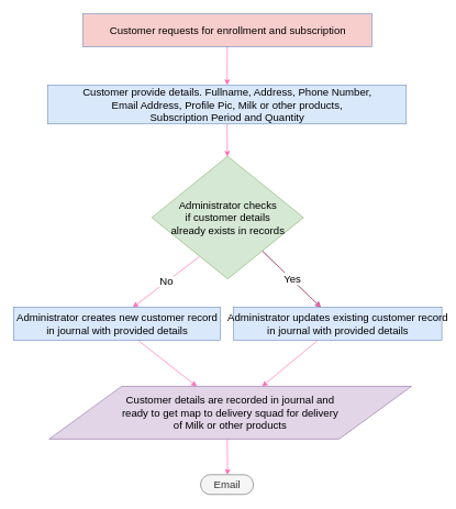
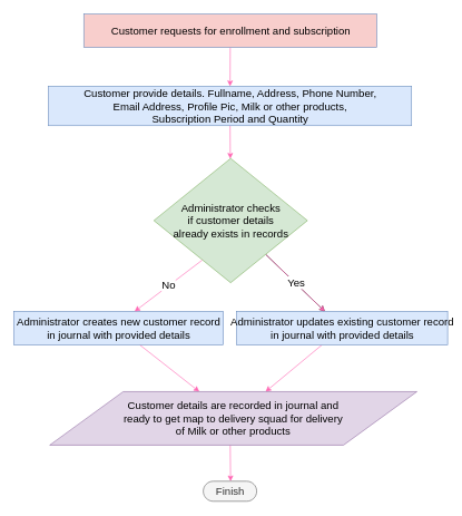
  <mxCell id="0" />
  <mxCell id="1" parent="0" />
  <mxCell id="2" value="" style="edgeStyle=none;html=1;fontSize=16;strokeColor=#FF66B3;" parent="1" source="3" target="7" edge="1"><mxGeometry relative="1" as="geometry" /></mxCell>
  <mxCell id="3" value="&lt;span class=&quot;nodeLabel&quot; style=&quot;font-size: 16px;&quot;&gt;Customer provide details. Fullname, Address, Phone Number, &lt;br style=&quot;font-size: 16px;&quot;&gt; Email Address, Profile Pic, Milk or other products, &lt;br style=&quot;font-size: 16px;&quot;&gt; Subscription Period and Quantity&lt;/span&gt;" style="html=1;dashed=0;whitespace=wrap;fillColor=#dae8fc;strokeColor=#6c8ebf;fontSize=16;" parent="1" vertex="1"><mxGeometry x="72" y="128" width="544" height="59" as="geometry" /></mxCell>
  <mxCell id="4" value="" style="edgeStyle=none;html=1;fontSize=16;" parent="1" source="7" target="11" edge="1"><mxGeometry relative="1" as="geometry" /></mxCell>
  <mxCell id="5" value="" style="edgeStyle=none;html=1;fontSize=16;strokeColor=#FF66B3;" parent="1" source="7" target="11" edge="1"><mxGeometry relative="1" as="geometry" /></mxCell>
  <mxCell id="6" value="Yes" style="edgeLabel;html=1;align=center;verticalAlign=middle;resizable=0;points=[];fontSize=16;" parent="5" vertex="1" connectable="0"><mxGeometry x="-0.002" y="1" relative="1" as="geometry"><mxPoint as="offset" /></mxGeometry></mxCell>
  <mxCell id="7" value="&lt;span class=&quot;nodeLabel&quot; style=&quot;font-size: 16px;&quot;&gt;Administrator checks &lt;br style=&quot;font-size: 16px;&quot;&gt; if customer details &lt;br style=&quot;font-size: 16px;&quot;&gt; already exists in records&lt;/span&gt;" style="shape=rhombus;html=1;dashed=0;whitespace=wrap;perimeter=rhombusPerimeter;fillColor=#d5e8d4;strokeColor=#82b366;fontSize=16;" parent="1" vertex="1"><mxGeometry x="230" y="236" width="230" height="186" as="geometry" /></mxCell>
  <mxCell id="8" value="" style="edgeStyle=none;html=1;fontSize=16;strokeColor=#FF66B3;" parent="1" source="9" target="13" edge="1"><mxGeometry relative="1" as="geometry" /></mxCell>
  <mxCell id="9" value="&lt;span class=&quot;nodeLabel&quot; style=&quot;font-size: 16px;&quot;&gt;Administrator creates new customer record &lt;br style=&quot;font-size: 16px;&quot;&gt; in journal with provided details&lt;/span&gt;" style="html=1;dashed=0;whitespace=wrap;fillColor=#dae8fc;strokeColor=#6c8ebf;fontSize=16;" parent="1" vertex="1"><mxGeometry x="20" y="465" width="314" height="50" as="geometry" /></mxCell>
  <mxCell id="10" value="" style="edgeStyle=none;html=1;fontSize=16;strokeColor=#FF66B3;" parent="1" source="11" target="13" edge="1"><mxGeometry relative="1" as="geometry" /></mxCell>
  <mxCell id="11" value="&lt;span class=&quot;nodeLabel&quot; style=&quot;font-size: 16px;&quot;&gt;Administrator updates existing customer record &lt;br style=&quot;font-size: 16px;&quot;&gt; in journal with provided details&lt;/span&gt;" style="html=1;dashed=0;whitespace=wrap;fillColor=#dae8fc;strokeColor=#6c8ebf;fontSize=16;" parent="1" vertex="1"><mxGeometry x="354" y="465" width="316" height="50" as="geometry" /></mxCell>
  <mxCell id="12" value="" style="edgeStyle=none;html=1;fontSize=16;strokeColor=#FF66B3;" parent="1" edge="1"><mxGeometry relative="1" as="geometry"><mxPoint x="344.367" y="665" as="sourcePoint" /><mxPoint x="344.862" y="719" as="targetPoint" /></mxGeometry></mxCell>
  <mxCell id="13" value="&lt;span class=&quot;nodeLabel&quot; style=&quot;font-size: 16px&quot;&gt;Customer details are recorded in journal and &lt;br&gt;ready to get map to delivery squad for delivery &lt;br&gt;of Milk or other products&lt;/span&gt;" style="shape=parallelogram;perimeter=parallelogramPerimeter;whiteSpace=wrap;html=1;dashed=0;fillColor=#e1d5e7;strokeColor=#9673a6;fontSize=16;" parent="1" vertex="1"><mxGeometry x="74" y="585" width="550" height="80" as="geometry" /></mxCell>
- <mxCell id="14" value="Email" style="html=1;dashed=0;whitespace=wrap;shape=mxgraph.dfd.start;fillColor=#f5f5f5;fontColor=#333333;strokeColor=#666666;fontSize=16;" parent="1" vertex="1"><mxGeometry x="304" y="719" width="80" height="30" as="geometry" /></mxCell>
+ <mxCell id="14" value="Finish" style="html=1;dashed=0;whitespace=wrap;shape=mxgraph.dfd.start;fillColor=#f5f5f5;fontColor=#333333;strokeColor=#666666;fontSize=16;" parent="1" vertex="1"><mxGeometry x="304" y="719" width="80" height="30" as="geometry" /></mxCell>
  <mxCell id="15" value="No" style="edgeStyle=none;html=1;entryX=0.577;entryY=0;entryDx=0;entryDy=0;entryPerimeter=0;exitX=0.314;exitY=0.819;exitDx=0;exitDy=0;exitPerimeter=0;fontSize=16;strokeColor=#FF66B3;" parent="1" source="7" target="9" edge="1"><mxGeometry relative="1" as="geometry"><mxPoint x="394.606" y="376.468" as="sourcePoint" /><mxPoint x="473.885" y="475" as="targetPoint" /></mxGeometry></mxCell>
  <mxCell id="16" value="" style="edgeStyle=none;html=1;fontSize=16;strokeColor=#FF66B3;" parent="1" source="17" target="3" edge="1"><mxGeometry relative="1" as="geometry" /></mxCell>
  <mxCell id="17" value="&lt;span class=&quot;nodeLabel&quot; style=&quot;font-size: 16px;&quot;&gt;Customer requests for enrollment and subscription&lt;/span&gt;" style="html=1;dashed=0;whitespace=wrap;fillColor=#f8cecc;strokeColor=#6c8ebf;fontSize=16;" parent="1" vertex="1"><mxGeometry x="125" y="20" width="439" height="50" as="geometry" /></mxCell>
